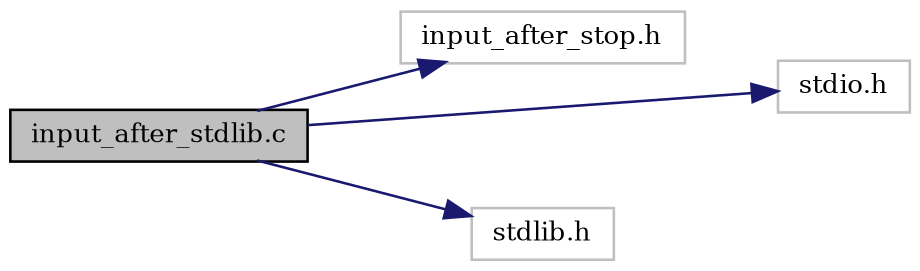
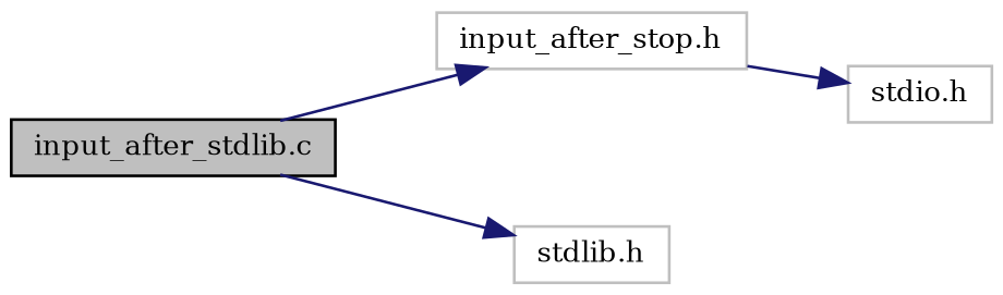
  digraph {
    fontname="DejaVu Serif"
    rankdir=LR
    node [color=grey75 fillcolor=white fontname="DejaVu Serif" fontsize=10 shape=record style=filled]
    edge [color=midnightblue fontname="DejaVu Serif" fontsize=10 labelfontname=Helvetica labelfontsize=10 style=solid]
    n1 [color=black fillcolor=grey75 fontcolor=black height=0.2 label="input_after_stdlib.c" width=0.4]
    n2 [height=0.2 label="input_after_stop.h" width=0.4]
    n3 [height=0.2 label="stdio.h" width=0.4]
    n4 [height=0.2 label="stdlib.h" width=0.4]
    n1 -> n2
-   n1 -> n3
+   n2 -> n3
    n1 -> n4
  }
